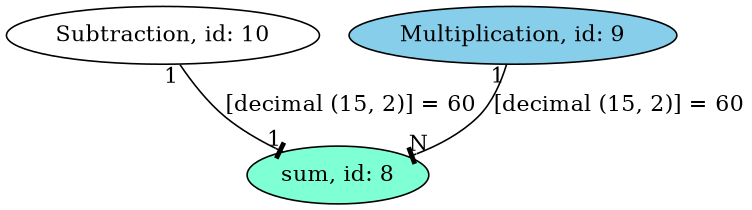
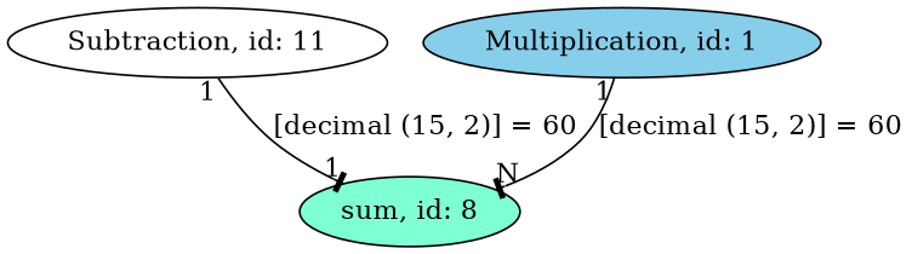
  digraph {
    node [style=filled]
    edge [arrowhead=tee taillabel=1]
-   "Subtraction, id: 11" [fillcolor=white label="Subtraction, id: 10"]
+   "Subtraction, id: 11" [fillcolor=white]
    "sum, id: 8" [fillcolor=aquamarine]
-   "Multiplication, id: 9" [fillcolor=skyblue]
+   "Multiplication, id: 9" [fillcolor=skyblue label="Multiplication, id: 1"]
    "Subtraction, id: 11" -> "sum, id: 8" [headlabel=1 label="[decimal (15, 2)] = 60"]
    "Multiplication, id: 9" -> "sum, id: 8" [headlabel=N label="[decimal (15, 2)] = 60"]
  }
